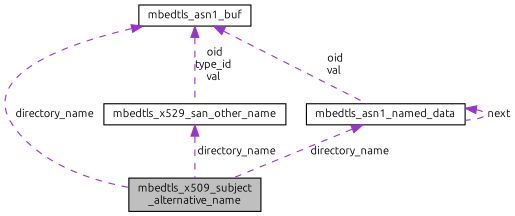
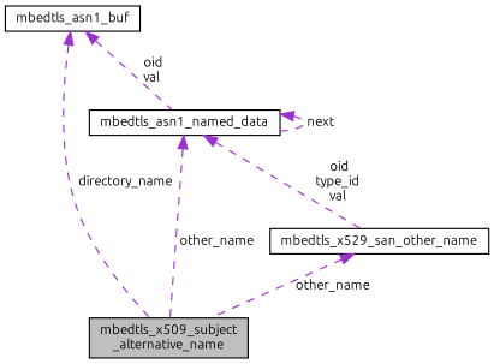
  digraph {
    fontname=Ubuntu
    node [color=black fillcolor=white fontname=Ubuntu fontsize=10 shape=record style=filled]
    edge [color=darkorchid3 dir=back fontname=Ubuntu fontsize=10 labelfontname=Helvetica labelfontsize=10 style=dashed]
    n1 [fillcolor=grey75 fontcolor=black height=0.2 label="mbedtls_x509_subject\l_alternative_name" width=0.4]
    n2 [height=0.2 label=mbedtls_x529_san_other_name width=0.4]
    n3 [height=0.2 label=mbedtls_asn1_buf width=0.4]
    n4 [height=0.2 label=mbedtls_asn1_named_data width=0.4]
-   n2 -> n1 [label=" directory_name"]
+   n2 -> n1 [label=" other_name"]
    n3 -> n1 [label=" directory_name"]
-   n3 -> n2 [label=" oid\ntype_id\nval"]
+   n4 -> n2 [label=" oid\ntype_id\nval"]
    n3 -> n4 [label=" oid\nval"]
-   n4 -> n1 [label=" directory_name"]
+   n4 -> n1 [label=" other_name"]
    n4 -> n4 [label=" next"]
  }
